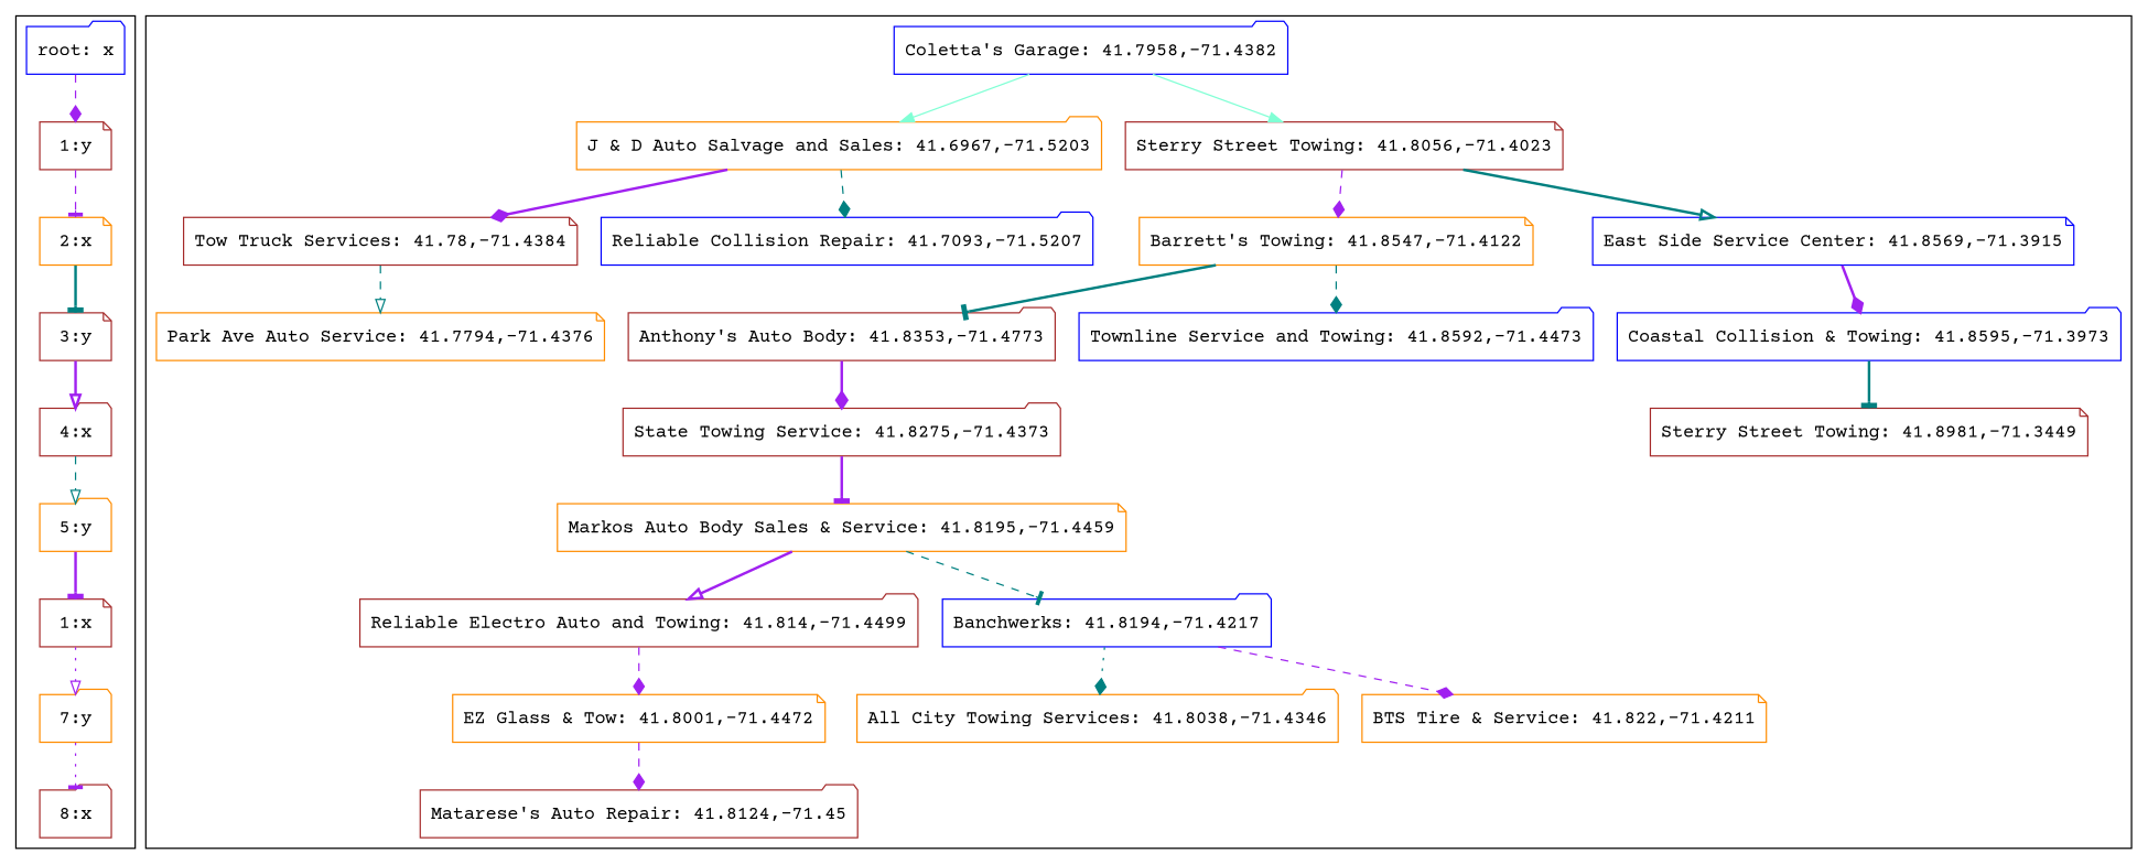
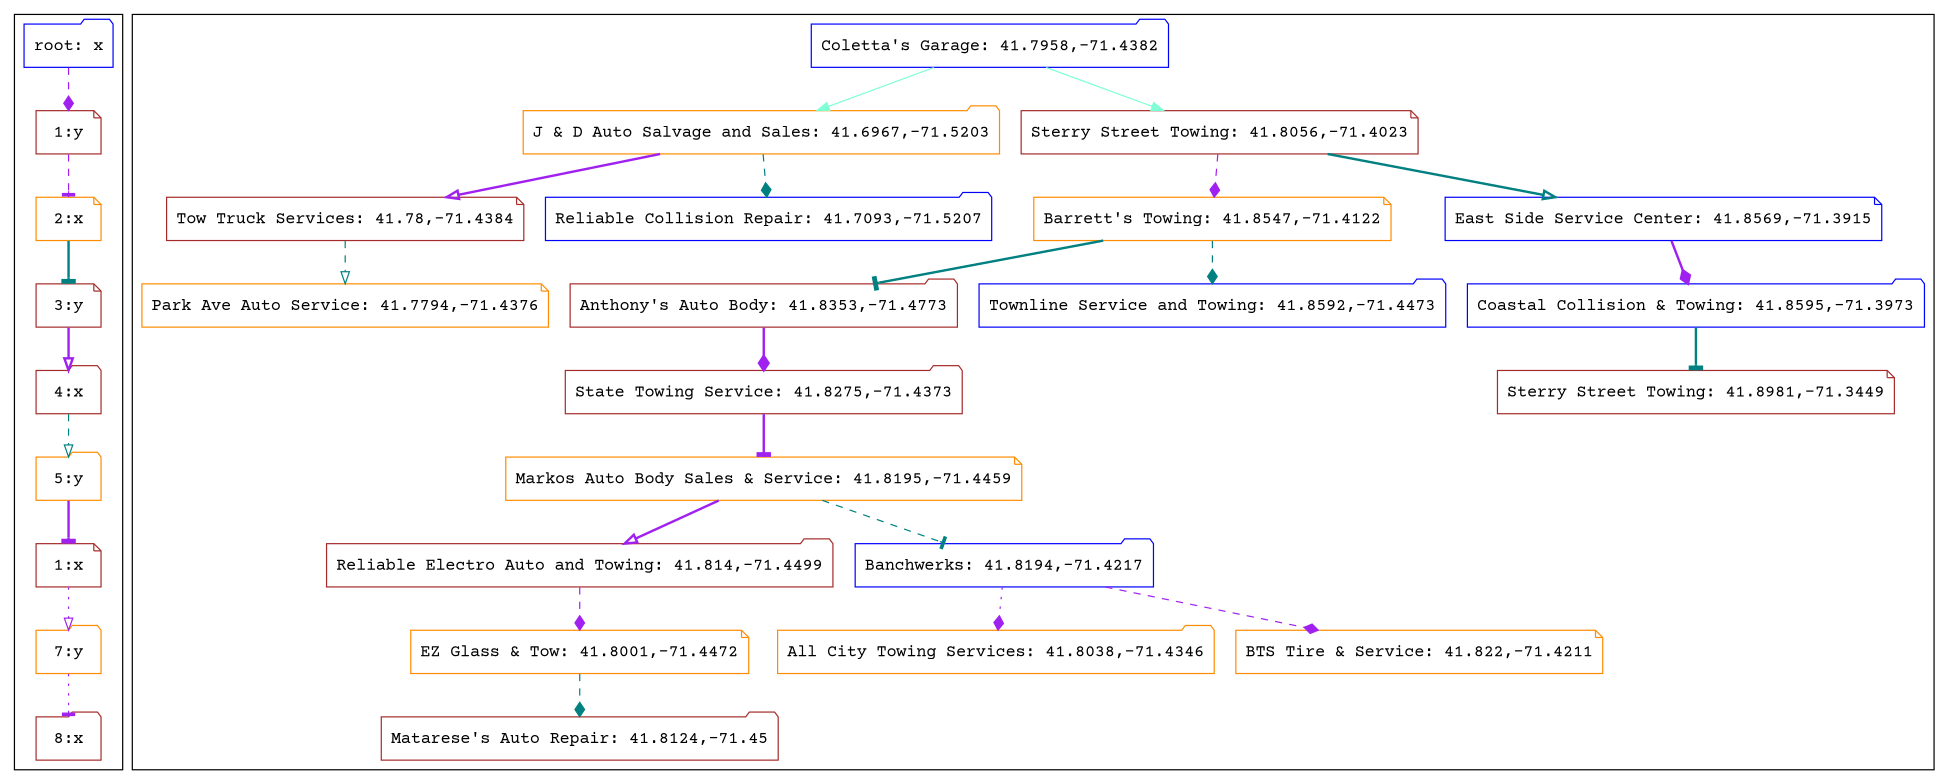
  digraph {
    fontname="Courier Prime"
    node [color=brown fontname="Courier Prime" shape=folder]
    edge [arrowhead=diamond color=purple fontname="Courier Prime" style=dashed]
    "root: x" [color=blue]
    "1:y" [shape=note]
    "2:x" [color=darkorange shape=note]
    "3:y" [shape=note]
    "4:x"
    "5:y" [color=darkorange]
    n7 [label="1:x" shape=note]
    "7:y" [color=darkorange]
    "8:x"
    "Tow Truck Services: 41.78,-71.4384" [shape=note]
    "Park Ave Auto Service: 41.7794,-71.4376" [color=darkorange shape=note]
    "J & D Auto Salvage and Sales: 41.6967,-71.5203" [color=darkorange]
    "Reliable Collision Repair: 41.7093,-71.5207" [color=blue]
    "EZ Glass & Tow: 41.8001,-71.4472" [color=darkorange shape=note]
    "Matarese's Auto Repair: 41.8124,-71.45"
    n16 [label="Reliable Electro Auto and Towing: 41.814,-71.4499"]
    "Banchwerks: 41.8194,-71.4217" [color=blue]
    "All City Towing Services: 41.8038,-71.4346" [color=darkorange]
    "BTS Tire & Service: 41.822,-71.4211" [color=darkorange shape=note]
    "Markos Auto Body Sales & Service: 41.8195,-71.4459" [color=darkorange shape=note]
    "State Towing Service: 41.8275,-71.4373"
    "Anthony's Auto Body: 41.8353,-71.4773"
    "Barrett's Towing: 41.8547,-71.4122" [color=darkorange shape=note]
    "Townline Service and Towing: 41.8592,-71.4473" [color=blue]
    "Coastal Collision & Towing: 41.8595,-71.3973" [color=blue]
    "Sterry Street Towing: 41.8981,-71.3449" [shape=note]
    "East Side Service Center: 41.8569,-71.3915" [color=blue shape=note]
    "Sterry Street Towing: 41.8056,-71.4023" [shape=note]
    "Coletta's Garage: 41.7958,-71.4382" [color=blue]
    subgraph cluster_1 {
      "root: x"
      "1:y"
      "2:x"
      "3:y"
      "4:x"
      "5:y"
      n7
      "7:y"
      "8:x"
    }
    subgraph cluster_2 {
      "Tow Truck Services: 41.78,-71.4384"
      "Park Ave Auto Service: 41.7794,-71.4376"
      "J & D Auto Salvage and Sales: 41.6967,-71.5203"
      "Reliable Collision Repair: 41.7093,-71.5207"
      "EZ Glass & Tow: 41.8001,-71.4472"
      "Matarese's Auto Repair: 41.8124,-71.45"
      n16
      "Banchwerks: 41.8194,-71.4217"
      "All City Towing Services: 41.8038,-71.4346"
      "BTS Tire & Service: 41.822,-71.4211"
      "Markos Auto Body Sales & Service: 41.8195,-71.4459"
      "State Towing Service: 41.8275,-71.4373"
      "Anthony's Auto Body: 41.8353,-71.4773"
      "Barrett's Towing: 41.8547,-71.4122"
      "Townline Service and Towing: 41.8592,-71.4473"
      "Coastal Collision & Towing: 41.8595,-71.3973"
      "Sterry Street Towing: 41.8981,-71.3449"
      "East Side Service Center: 41.8569,-71.3915"
      "Sterry Street Towing: 41.8056,-71.4023"
      "Coletta's Garage: 41.7958,-71.4382"
    }
    "root: x" -> "1:y"
    "1:y" -> "2:x" [arrowhead=tee]
    "2:x" -> "3:y" [arrowhead=tee color=teal style=bold]
    "3:y" -> "4:x" [arrowhead=onormal style=bold]
    "4:x" -> "5:y" [arrowhead=onormal color=teal]
    "5:y" -> n7 [arrowhead=tee style=bold]
    n7 -> "7:y" [arrowhead=onormal style=dotted]
    "7:y" -> "8:x" [arrowhead=tee style=dotted]
    "Tow Truck Services: 41.78,-71.4384" -> "Park Ave Auto Service: 41.7794,-71.4376" [arrowhead=onormal color=teal]
-   "J & D Auto Salvage and Sales: 41.6967,-71.5203" -> "Tow Truck Services: 41.78,-71.4384" [style=bold]
+   "J & D Auto Salvage and Sales: 41.6967,-71.5203" -> "Tow Truck Services: 41.78,-71.4384" [arrowhead=onormal style=bold]
    "J & D Auto Salvage and Sales: 41.6967,-71.5203" -> "Reliable Collision Repair: 41.7093,-71.5207" [color=teal]
-   "EZ Glass & Tow: 41.8001,-71.4472" -> "Matarese's Auto Repair: 41.8124,-71.45"
+   "EZ Glass & Tow: 41.8001,-71.4472" -> "Matarese's Auto Repair: 41.8124,-71.45" [color=teal]
    n16 -> "EZ Glass & Tow: 41.8001,-71.4472"
-   "Banchwerks: 41.8194,-71.4217" -> "All City Towing Services: 41.8038,-71.4346" [color=teal style=dotted]
+   "Banchwerks: 41.8194,-71.4217" -> "All City Towing Services: 41.8038,-71.4346" [style=dotted]
    "Banchwerks: 41.8194,-71.4217" -> "BTS Tire & Service: 41.822,-71.4211"
    "Markos Auto Body Sales & Service: 41.8195,-71.4459" -> n16 [arrowhead=onormal style=bold]
    "Markos Auto Body Sales & Service: 41.8195,-71.4459" -> "Banchwerks: 41.8194,-71.4217" [arrowhead=tee color=teal]
    "State Towing Service: 41.8275,-71.4373" -> "Markos Auto Body Sales & Service: 41.8195,-71.4459" [arrowhead=tee style=bold]
    "Anthony's Auto Body: 41.8353,-71.4773" -> "State Towing Service: 41.8275,-71.4373" [style=bold]
    "Barrett's Towing: 41.8547,-71.4122" -> "Anthony's Auto Body: 41.8353,-71.4773" [arrowhead=tee color=teal style=bold]
    "Barrett's Towing: 41.8547,-71.4122" -> "Townline Service and Towing: 41.8592,-71.4473" [color=teal]
    "Coastal Collision & Towing: 41.8595,-71.3973" -> "Sterry Street Towing: 41.8981,-71.3449" [arrowhead=tee color=teal style=bold]
    "East Side Service Center: 41.8569,-71.3915" -> "Coastal Collision & Towing: 41.8595,-71.3973" [style=bold]
    "Sterry Street Towing: 41.8056,-71.4023" -> "Barrett's Towing: 41.8547,-71.4122"
    "Sterry Street Towing: 41.8056,-71.4023" -> "East Side Service Center: 41.8569,-71.3915" [arrowhead=onormal color=teal style=bold]
    "Coletta's Garage: 41.7958,-71.4382" -> "J & D Auto Salvage and Sales: 41.6967,-71.5203" [color=aquamarine arrowhead="" style=""]
    "Coletta's Garage: 41.7958,-71.4382" -> "Sterry Street Towing: 41.8056,-71.4023" [color=aquamarine arrowhead="" style=""]
  }
